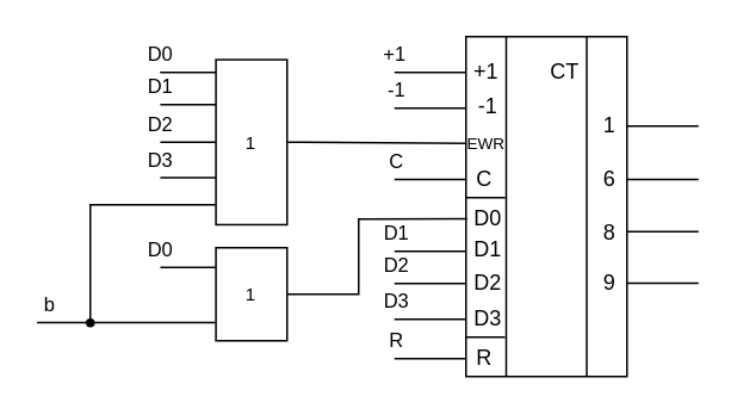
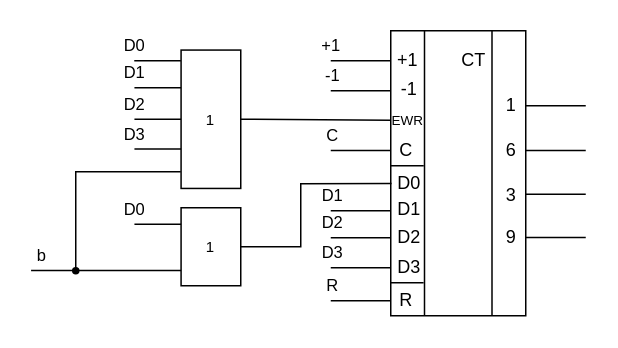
  <mxCell id="0" />
  <mxCell id="1" parent="0" />
  <mxCell id="2" value="" style="rounded=0;whiteSpace=wrap;html=1;fillColor=none;" parent="1" vertex="1"><mxGeometry x="260" y="20" width="90" height="190" as="geometry" /></mxCell>
  <mxCell id="3" value="" style="endArrow=none;html=1;rounded=0;exitX=0.25;exitY=1;exitDx=0;exitDy=0;entryX=0.25;entryY=0;entryDx=0;entryDy=0;" parent="1" source="2" target="2" edge="1"><mxGeometry width="50" height="50" relative="1" as="geometry"><mxPoint x="280" y="140" as="sourcePoint" /><mxPoint x="390" y="80" as="targetPoint" /></mxGeometry></mxCell>
  <mxCell id="4" value="" style="endArrow=none;html=1;rounded=0;exitX=0.75;exitY=1;exitDx=0;exitDy=0;entryX=0.75;entryY=0;entryDx=0;entryDy=0;" parent="1" source="2" target="2" edge="1"><mxGeometry width="50" height="50" relative="1" as="geometry"><mxPoint x="330" y="140" as="sourcePoint" /><mxPoint x="430" y="120" as="targetPoint" /></mxGeometry></mxCell>
  <mxCell id="5" value="CT" style="text;html=1;align=center;verticalAlign=middle;resizable=0;points=[];autosize=1;strokeColor=none;fillColor=none;" parent="1" vertex="1"><mxGeometry x="300" y="30" width="30" height="20" as="geometry" /></mxCell>
  <mxCell id="6" value="+1" style="text;html=1;align=center;verticalAlign=middle;resizable=0;points=[];autosize=1;strokeColor=none;fillColor=none;" parent="1" vertex="1"><mxGeometry x="256" y="30" width="30" height="20" as="geometry" /></mxCell>
  <mxCell id="7" value="+1" style="endArrow=none;html=1;rounded=0;entryX=-0.001;entryY=0.105;entryDx=0;entryDy=0;entryPerimeter=0;" parent="1" target="2" edge="1"><mxGeometry x="-1" y="10" width="50" height="50" relative="1" as="geometry"><mxPoint x="220" y="40" as="sourcePoint" /><mxPoint x="240" y="40" as="targetPoint" /><mxPoint as="offset" /></mxGeometry></mxCell>
  <mxCell id="8" value="-1" style="text;html=1;align=center;verticalAlign=middle;resizable=0;points=[];autosize=1;strokeColor=none;fillColor=none;" parent="1" vertex="1"><mxGeometry x="257" y="49" width="30" height="20" as="geometry" /></mxCell>
  <mxCell id="9" value="-1" style="endArrow=none;html=1;rounded=0;entryX=0;entryY=0.125;entryDx=0;entryDy=0;entryPerimeter=0;" parent="1" edge="1"><mxGeometry x="-0.95" y="10" width="50" height="50" relative="1" as="geometry"><mxPoint x="220" y="60" as="sourcePoint" /><mxPoint x="260" y="60" as="targetPoint" /><mxPoint as="offset" /></mxGeometry></mxCell>
  <mxCell id="10" value="&lt;font style=&quot;font-size: 9px&quot;&gt;EWR&lt;/font&gt;" style="text;html=1;align=center;verticalAlign=middle;resizable=0;points=[];autosize=1;strokeColor=none;fillColor=none;" parent="1" vertex="1"><mxGeometry x="251" y="69" width="40" height="20" as="geometry" /></mxCell>
  <mxCell id="11" value="C" style="text;html=1;align=center;verticalAlign=middle;resizable=0;points=[];autosize=1;strokeColor=none;fillColor=none;" parent="1" vertex="1"><mxGeometry x="260" y="90" width="20" height="20" as="geometry" /></mxCell>
  <mxCell id="12" value="C" style="endArrow=none;html=1;rounded=0;entryX=0;entryY=0.125;entryDx=0;entryDy=0;entryPerimeter=0;" parent="1" edge="1"><mxGeometry x="-0.95" y="10" width="50" height="50" relative="1" as="geometry"><mxPoint x="220" y="99.86" as="sourcePoint" /><mxPoint x="260" y="99.86" as="targetPoint" /><mxPoint as="offset" /></mxGeometry></mxCell>
  <mxCell id="13" value="" style="endArrow=none;html=1;rounded=0;exitX=0.001;exitY=0.575;exitDx=0;exitDy=0;exitPerimeter=0;" parent="1" edge="1"><mxGeometry width="50" height="50" relative="1" as="geometry"><mxPoint x="260.09" y="110" as="sourcePoint" /><mxPoint x="282" y="110" as="targetPoint" /></mxGeometry></mxCell>
  <mxCell id="14" value="D0" style="text;html=1;align=center;verticalAlign=middle;resizable=0;points=[];autosize=1;strokeColor=none;fillColor=none;" parent="1" vertex="1"><mxGeometry x="257" y="111.5" width="30" height="20" as="geometry" /></mxCell>
  <mxCell id="15" value="D2" style="text;html=1;align=center;verticalAlign=middle;resizable=0;points=[];autosize=1;strokeColor=none;fillColor=none;" parent="1" vertex="1"><mxGeometry x="257" y="148" width="30" height="20" as="geometry" /></mxCell>
  <mxCell id="16" value="D3" style="text;html=1;align=center;verticalAlign=middle;resizable=0;points=[];autosize=1;strokeColor=none;fillColor=none;" parent="1" vertex="1"><mxGeometry x="257" y="168" width="30" height="20" as="geometry" /></mxCell>
  <mxCell id="17" value="D1" style="text;html=1;align=center;verticalAlign=middle;resizable=0;points=[];autosize=1;strokeColor=none;fillColor=none;" parent="1" vertex="1"><mxGeometry x="257" y="129" width="30" height="20" as="geometry" /></mxCell>
  <mxCell id="18" value="" style="endArrow=none;html=1;rounded=0;exitX=0.001;exitY=0.575;exitDx=0;exitDy=0;exitPerimeter=0;" parent="1" edge="1"><mxGeometry width="50" height="50" relative="1" as="geometry"><mxPoint x="260" y="188" as="sourcePoint" /><mxPoint x="281.91" y="188" as="targetPoint" /></mxGeometry></mxCell>
  <mxCell id="19" value="R" style="text;html=1;align=center;verticalAlign=middle;resizable=0;points=[];autosize=1;strokeColor=none;fillColor=none;" parent="1" vertex="1"><mxGeometry x="260" y="190" width="20" height="20" as="geometry" /></mxCell>
  <mxCell id="20" value="1" style="text;html=1;align=center;verticalAlign=middle;resizable=0;points=[];autosize=1;strokeColor=none;fillColor=none;" parent="1" vertex="1"><mxGeometry x="330" y="60" width="20" height="20" as="geometry" /></mxCell>
  <mxCell id="21" value="6" style="text;html=1;align=center;verticalAlign=middle;resizable=0;points=[];autosize=1;strokeColor=none;fillColor=none;" parent="1" vertex="1"><mxGeometry x="330" y="90" width="20" height="20" as="geometry" /></mxCell>
- <mxCell id="22" value="8" style="text;html=1;align=center;verticalAlign=middle;resizable=0;points=[];autosize=1;strokeColor=none;fillColor=none;" parent="1" vertex="1"><mxGeometry x="330" y="120" width="20" height="20" as="geometry" /></mxCell>
+ <mxCell id="22" value="3" style="text;html=1;align=center;verticalAlign=middle;resizable=0;points=[];autosize=1;strokeColor=none;fillColor=none;" parent="1" vertex="1"><mxGeometry x="330" y="120" width="20" height="20" as="geometry" /></mxCell>
  <mxCell id="23" value="9" style="text;html=1;align=center;verticalAlign=middle;resizable=0;points=[];autosize=1;strokeColor=none;fillColor=none;" parent="1" vertex="1"><mxGeometry x="330" y="148" width="20" height="20" as="geometry" /></mxCell>
  <mxCell id="24" value="" style="endArrow=none;html=1;rounded=0;entryX=0;entryY=0.125;entryDx=0;entryDy=0;entryPerimeter=0;" parent="1" edge="1"><mxGeometry x="-0.95" y="10" width="50" height="50" relative="1" as="geometry"><mxPoint x="350" y="70" as="sourcePoint" /><mxPoint x="390" y="70" as="targetPoint" /><mxPoint as="offset" /></mxGeometry></mxCell>
  <mxCell id="25" value="" style="endArrow=none;html=1;rounded=0;entryX=0;entryY=0.125;entryDx=0;entryDy=0;entryPerimeter=0;" parent="1" edge="1"><mxGeometry x="-0.95" y="10" width="50" height="50" relative="1" as="geometry"><mxPoint x="350" y="99.81" as="sourcePoint" /><mxPoint x="390" y="99.81" as="targetPoint" /><mxPoint as="offset" /></mxGeometry></mxCell>
  <mxCell id="26" value="" style="endArrow=none;html=1;rounded=0;entryX=0;entryY=0.125;entryDx=0;entryDy=0;entryPerimeter=0;" parent="1" edge="1"><mxGeometry x="-0.95" y="10" width="50" height="50" relative="1" as="geometry"><mxPoint x="350" y="129" as="sourcePoint" /><mxPoint x="390" y="129" as="targetPoint" /><mxPoint as="offset" /></mxGeometry></mxCell>
  <mxCell id="27" value="" style="endArrow=none;html=1;rounded=0;entryX=0;entryY=0.125;entryDx=0;entryDy=0;entryPerimeter=0;" parent="1" edge="1"><mxGeometry x="-0.95" y="10" width="50" height="50" relative="1" as="geometry"><mxPoint x="350" y="157.81" as="sourcePoint" /><mxPoint x="390" y="157.81" as="targetPoint" /><mxPoint as="offset" /></mxGeometry></mxCell>
  <mxCell id="28" value="&lt;font style=&quot;font-size: 10px&quot;&gt;1&lt;/font&gt;" style="rounded=0;whiteSpace=wrap;html=1;fontSize=10;" parent="1" vertex="1"><mxGeometry x="120.22" y="138" width="39.78" height="52" as="geometry" /></mxCell>
  <mxCell id="29" value="" style="endArrow=none;html=1;rounded=0;exitX=1;exitY=0.5;exitDx=0;exitDy=0;entryX=0.006;entryY=0.536;entryDx=0;entryDy=0;entryPerimeter=0;" parent="1" source="28" target="2" edge="1"><mxGeometry width="50" height="50" relative="1" as="geometry"><mxPoint x="90" y="70" as="sourcePoint" /><mxPoint x="240" y="120" as="targetPoint" /><Array as="points"><mxPoint x="200" y="164" /><mxPoint x="200" y="122" /></Array></mxGeometry></mxCell>
  <mxCell id="30" value="&lt;font style=&quot;font-size: 10px&quot;&gt;1&lt;/font&gt;" style="rounded=0;whiteSpace=wrap;html=1;fontSize=10;" parent="1" vertex="1"><mxGeometry x="120.22" y="32.88" width="39.78" height="92.25" as="geometry" /></mxCell>
  <mxCell id="31" value="D0" style="endArrow=none;html=1;rounded=0;entryX=0.022;entryY=0.255;entryDx=0;entryDy=0;entryPerimeter=0;" parent="1" edge="1"><mxGeometry x="-1" y="10" width="50" height="50" relative="1" as="geometry"><mxPoint x="89" y="40" as="sourcePoint" /><mxPoint x="120.095" y="40.005" as="targetPoint" /><mxPoint as="offset" /></mxGeometry></mxCell>
  <mxCell id="32" value="D1" style="endArrow=none;html=1;rounded=0;entryX=0.022;entryY=0.255;entryDx=0;entryDy=0;entryPerimeter=0;" parent="1" edge="1"><mxGeometry x="-1" y="10" width="50" height="50" relative="1" as="geometry"><mxPoint x="89.12" y="57.96" as="sourcePoint" /><mxPoint x="120.215" y="57.965" as="targetPoint" /><mxPoint as="offset" /></mxGeometry></mxCell>
  <mxCell id="33" value="" style="endArrow=none;html=1;rounded=0;exitX=1;exitY=0.5;exitDx=0;exitDy=0;entryX=-0.005;entryY=0.314;entryDx=0;entryDy=0;entryPerimeter=0;" parent="1" source="30" target="2" edge="1"><mxGeometry width="50" height="50" relative="1" as="geometry"><mxPoint x="180" y="110" as="sourcePoint" /><mxPoint x="240" y="80" as="targetPoint" /></mxGeometry></mxCell>
  <mxCell id="34" value="b" style="endArrow=none;html=1;rounded=0;" parent="1" edge="1"><mxGeometry x="0.86" y="-10" width="50" height="50" relative="1" as="geometry"><mxPoint x="120.22" y="179.86" as="sourcePoint" /><mxPoint x="20.22" y="179.86" as="targetPoint" /><mxPoint as="offset" /></mxGeometry></mxCell>
  <mxCell id="35" value="" style="endArrow=none;html=1;rounded=0;startArrow=oval;startFill=1;startSize=4;" parent="1" edge="1"><mxGeometry width="50" height="50" relative="1" as="geometry"><mxPoint x="50" y="180" as="sourcePoint" /><mxPoint x="120" y="114" as="targetPoint" /><Array as="points"><mxPoint x="50" y="114" /></Array></mxGeometry></mxCell>
  <mxCell id="36" value="D1" style="endArrow=none;html=1;rounded=0;entryX=0;entryY=0.125;entryDx=0;entryDy=0;entryPerimeter=0;" parent="1" edge="1"><mxGeometry x="-0.95" y="10" width="50" height="50" relative="1" as="geometry"><mxPoint x="220" y="140" as="sourcePoint" /><mxPoint x="260" y="140" as="targetPoint" /><mxPoint as="offset" /></mxGeometry></mxCell>
  <mxCell id="37" value="D2" style="endArrow=none;html=1;rounded=0;entryX=0;entryY=0.125;entryDx=0;entryDy=0;entryPerimeter=0;" parent="1" edge="1"><mxGeometry x="-0.95" y="10" width="50" height="50" relative="1" as="geometry"><mxPoint x="220" y="157.93" as="sourcePoint" /><mxPoint x="260" y="157.93" as="targetPoint" /><mxPoint as="offset" /></mxGeometry></mxCell>
  <mxCell id="38" value="D3" style="endArrow=none;html=1;rounded=0;entryX=0;entryY=0.125;entryDx=0;entryDy=0;entryPerimeter=0;" parent="1" edge="1"><mxGeometry x="-0.95" y="10" width="50" height="50" relative="1" as="geometry"><mxPoint x="220" y="177.93" as="sourcePoint" /><mxPoint x="260" y="177.93" as="targetPoint" /><mxPoint as="offset" /></mxGeometry></mxCell>
  <mxCell id="39" value="R" style="endArrow=none;html=1;rounded=0;entryX=0;entryY=0.125;entryDx=0;entryDy=0;entryPerimeter=0;" parent="1" edge="1"><mxGeometry x="-0.95" y="10" width="50" height="50" relative="1" as="geometry"><mxPoint x="220" y="199.93" as="sourcePoint" /><mxPoint x="260" y="199.93" as="targetPoint" /><mxPoint as="offset" /></mxGeometry></mxCell>
  <mxCell id="40" value="D2" style="endArrow=none;html=1;rounded=0;entryX=0.022;entryY=0.255;entryDx=0;entryDy=0;entryPerimeter=0;" parent="1" edge="1"><mxGeometry x="-1" y="10" width="50" height="50" relative="1" as="geometry"><mxPoint x="89.12" y="79" as="sourcePoint" /><mxPoint x="120.215" y="79.005" as="targetPoint" /><mxPoint as="offset" /></mxGeometry></mxCell>
  <mxCell id="41" value="D3" style="endArrow=none;html=1;rounded=0;entryX=0.022;entryY=0.255;entryDx=0;entryDy=0;entryPerimeter=0;" parent="1" edge="1"><mxGeometry x="-1" y="10" width="50" height="50" relative="1" as="geometry"><mxPoint x="89.12" y="98.88" as="sourcePoint" /><mxPoint x="120.215" y="98.885" as="targetPoint" /><mxPoint as="offset" /></mxGeometry></mxCell>
  <mxCell id="42" value="D0" style="endArrow=none;html=1;rounded=0;entryX=0.022;entryY=0.255;entryDx=0;entryDy=0;entryPerimeter=0;" parent="1" edge="1"><mxGeometry x="-1" y="10" width="50" height="50" relative="1" as="geometry"><mxPoint x="89.12" y="149" as="sourcePoint" /><mxPoint x="120.215" y="149.005" as="targetPoint" /><mxPoint as="offset" /></mxGeometry></mxCell>
